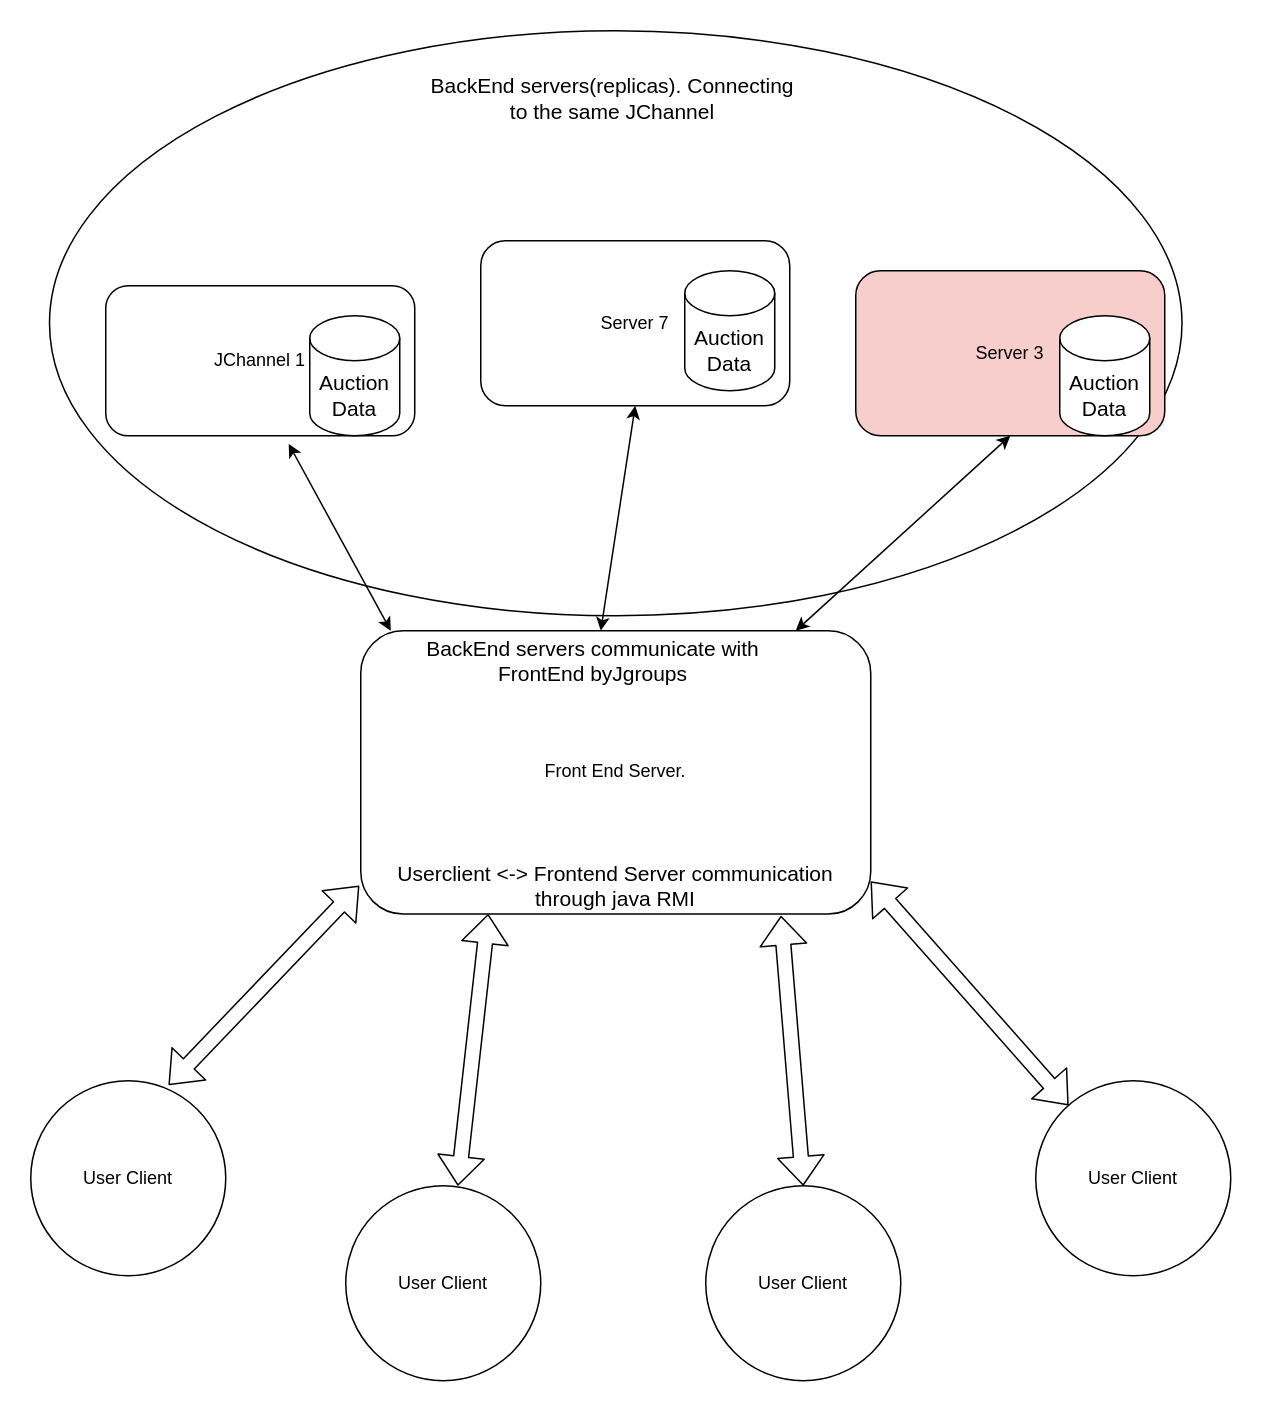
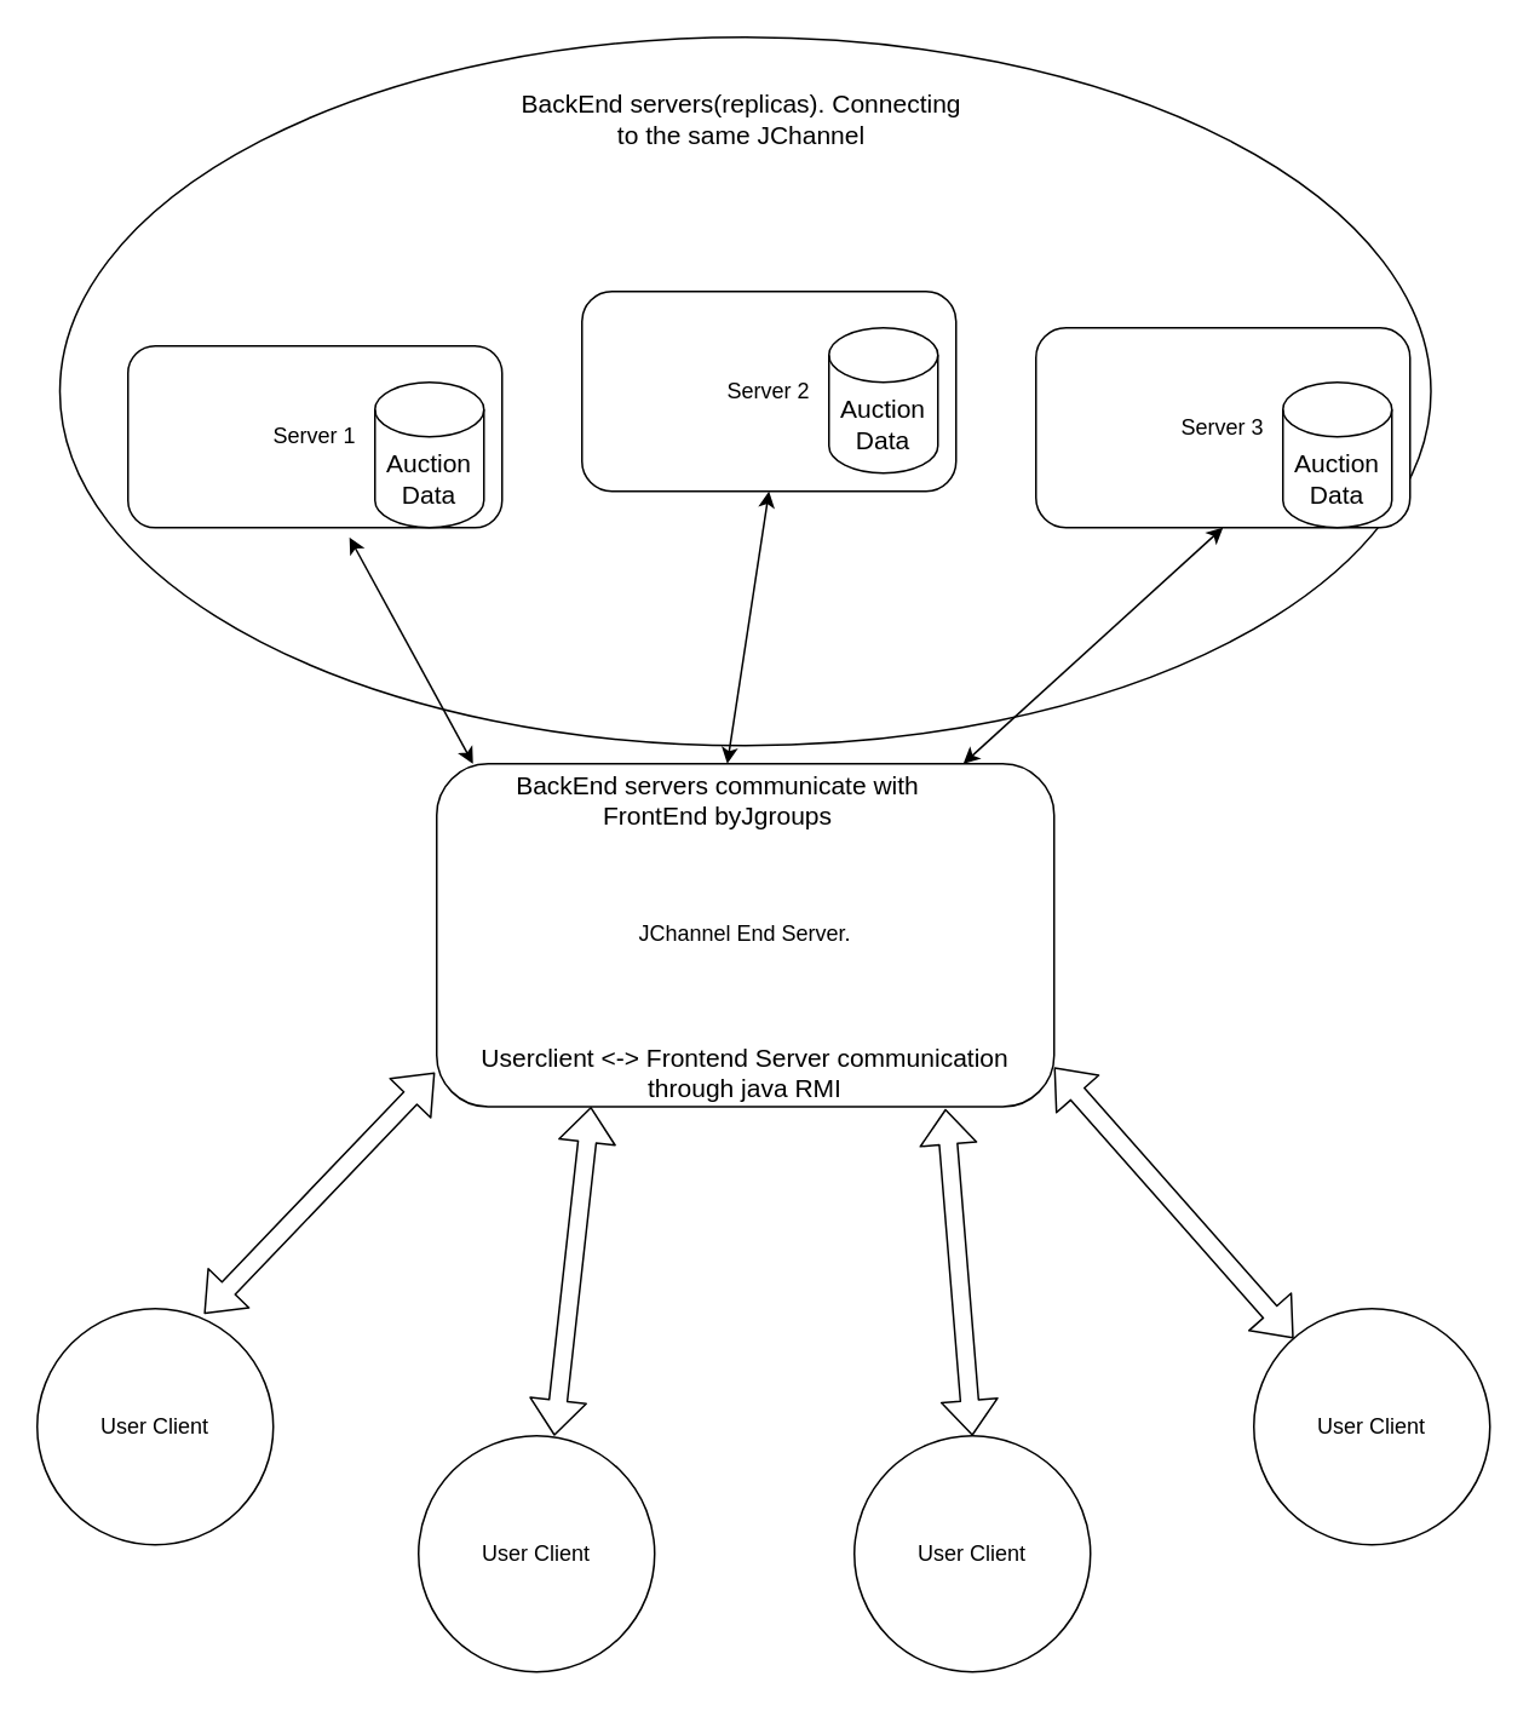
  <mxCell id="0" />
  <mxCell id="1" parent="0" />
  <mxCell id="2" value="" style="ellipse;whiteSpace=wrap;html=1;fontSize=14;" vertex="1" parent="1"><mxGeometry x="32.5" y="20" width="755" height="390" as="geometry" /></mxCell>
- <mxCell id="3" value="JChannel 1" style="rounded=1;whiteSpace=wrap;html=1;" vertex="1" parent="1"><mxGeometry x="70" y="190" width="206" height="100" as="geometry" /></mxCell>
- <mxCell id="4" value="Server 3" style="rounded=1;whiteSpace=wrap;html=1;fillColor=#f8cecc;" vertex="1" parent="1"><mxGeometry x="570" y="180" width="206" height="110" as="geometry" /></mxCell>
- <mxCell id="5" value="Server 7" style="rounded=1;whiteSpace=wrap;html=1;" vertex="1" parent="1"><mxGeometry x="320" y="160" width="206" height="110" as="geometry" /></mxCell>
- <mxCell id="6" value="Front End Server." style="rounded=1;whiteSpace=wrap;html=1;" vertex="1" parent="1"><mxGeometry x="240" y="420" width="340" height="188.89" as="geometry" /></mxCell>
+ <mxCell id="3" value="Server 1" style="rounded=1;whiteSpace=wrap;html=1;" vertex="1" parent="1"><mxGeometry x="70" y="190" width="206" height="100" as="geometry" /></mxCell>
+ <mxCell id="4" value="Server 3" style="rounded=1;whiteSpace=wrap;html=1;" vertex="1" parent="1"><mxGeometry x="570" y="180" width="206" height="110" as="geometry" /></mxCell>
+ <mxCell id="5" value="Server 2" style="rounded=1;whiteSpace=wrap;html=1;" vertex="1" parent="1"><mxGeometry x="320" y="160" width="206" height="110" as="geometry" /></mxCell>
+ <mxCell id="6" value="JChannel End Server." style="rounded=1;whiteSpace=wrap;html=1;" vertex="1" parent="1"><mxGeometry x="240" y="420" width="340" height="188.89" as="geometry" /></mxCell>
  <mxCell id="7" value="User Client" style="ellipse;whiteSpace=wrap;html=1;aspect=fixed;" vertex="1" parent="1"><mxGeometry x="20" y="720" width="130" height="130" as="geometry" /></mxCell>
  <mxCell id="8" value="User Client" style="ellipse;whiteSpace=wrap;html=1;aspect=fixed;" vertex="1" parent="1"><mxGeometry x="230" y="790" width="130" height="130" as="geometry" /></mxCell>
  <mxCell id="9" value="User Client" style="ellipse;whiteSpace=wrap;html=1;aspect=fixed;" vertex="1" parent="1"><mxGeometry x="470" y="790" width="130" height="130" as="geometry" /></mxCell>
  <mxCell id="10" value="User Client" style="ellipse;whiteSpace=wrap;html=1;aspect=fixed;" vertex="1" parent="1"><mxGeometry x="690" y="720" width="130" height="130" as="geometry" /></mxCell>
  <mxCell id="11" value="" style="shape=flexArrow;endArrow=classic;startArrow=classic;html=1;entryX=-0.003;entryY=0.9;entryDx=0;entryDy=0;entryPerimeter=0;exitX=0.707;exitY=0.022;exitDx=0;exitDy=0;exitPerimeter=0;" edge="1" parent="1" source="7" target="6"><mxGeometry width="50" height="50" relative="1" as="geometry"><mxPoint x="120" y="740" as="sourcePoint" /><mxPoint x="170" y="690" as="targetPoint" /></mxGeometry></mxCell>
  <mxCell id="12" value="" style="shape=flexArrow;endArrow=classic;startArrow=classic;html=1;entryX=0.25;entryY=1;entryDx=0;entryDy=0;exitX=0.575;exitY=0;exitDx=0;exitDy=0;exitPerimeter=0;" edge="1" parent="1" source="8" target="6"><mxGeometry width="50" height="50" relative="1" as="geometry"><mxPoint x="300" y="800" as="sourcePoint" /><mxPoint x="418.98" y="650.001" as="targetPoint" /></mxGeometry></mxCell>
  <mxCell id="13" value="" style="shape=flexArrow;endArrow=classic;startArrow=classic;html=1;entryX=0.824;entryY=1.006;entryDx=0;entryDy=0;entryPerimeter=0;exitX=0.5;exitY=0;exitDx=0;exitDy=0;" edge="1" parent="1" source="9" target="6"><mxGeometry width="50" height="50" relative="1" as="geometry"><mxPoint x="530" y="800" as="sourcePoint" /><mxPoint x="648.98" y="650.001" as="targetPoint" /></mxGeometry></mxCell>
  <mxCell id="14" value="" style="shape=flexArrow;endArrow=classic;startArrow=classic;html=1;entryX=1;entryY=0.885;entryDx=0;entryDy=0;entryPerimeter=0;" edge="1" parent="1" source="10" target="6"><mxGeometry width="50" height="50" relative="1" as="geometry"><mxPoint x="550" y="720" as="sourcePoint" /><mxPoint x="677.07" y="587.141" as="targetPoint" /></mxGeometry></mxCell>
  <mxCell id="15" value="" style="endArrow=classic;startArrow=classic;html=1;entryX=0.592;entryY=1.054;entryDx=0;entryDy=0;entryPerimeter=0;" edge="1" parent="1" target="3"><mxGeometry width="50" height="50" relative="1" as="geometry"><mxPoint x="260" y="420" as="sourcePoint" /><mxPoint x="310" y="370" as="targetPoint" /></mxGeometry></mxCell>
  <mxCell id="16" value="" style="endArrow=classic;startArrow=classic;html=1;entryX=0.5;entryY=1;entryDx=0;entryDy=0;" edge="1" parent="1" target="5"><mxGeometry width="50" height="50" relative="1" as="geometry"><mxPoint x="400" y="420" as="sourcePoint" /><mxPoint x="450" y="370" as="targetPoint" /></mxGeometry></mxCell>
  <mxCell id="17" value="" style="endArrow=classic;startArrow=classic;html=1;entryX=0.5;entryY=1;entryDx=0;entryDy=0;" edge="1" parent="1" target="4"><mxGeometry width="50" height="50" relative="1" as="geometry"><mxPoint x="530" y="420" as="sourcePoint" /><mxPoint x="610" y="380" as="targetPoint" /></mxGeometry></mxCell>
  <mxCell id="18" value="Userclient &amp;lt;-&amp;gt; Frontend Server communication through java RMI" style="text;html=1;strokeColor=none;fillColor=none;align=center;verticalAlign=middle;whiteSpace=wrap;rounded=0;fontSize=14;" vertex="1" parent="1"><mxGeometry x="255" y="550" width="310" height="80" as="geometry" /></mxCell>
  <mxCell id="19" value="BackEnd servers communicate with FrontEnd byJgroups" style="text;html=1;strokeColor=none;fillColor=none;align=center;verticalAlign=middle;whiteSpace=wrap;rounded=0;fontSize=14;" vertex="1" parent="1"><mxGeometry x="280" y="430" width="230" height="20" as="geometry" /></mxCell>
  <mxCell id="20" value="BackEnd servers(replicas). Connecting to the same JChannel" style="text;html=1;strokeColor=none;fillColor=none;align=center;verticalAlign=middle;whiteSpace=wrap;rounded=0;fontSize=14;" vertex="1" parent="1"><mxGeometry x="280" y="40" width="256" height="50" as="geometry" /></mxCell>
  <mxCell id="21" value="Auction Data" style="shape=cylinder3;whiteSpace=wrap;html=1;boundedLbl=1;backgroundOutline=1;size=15;fontSize=14;" vertex="1" parent="1"><mxGeometry x="206" y="210" width="60" height="80" as="geometry" /></mxCell>
  <mxCell id="22" value="Auction Data" style="shape=cylinder3;whiteSpace=wrap;html=1;boundedLbl=1;backgroundOutline=1;size=15;fontSize=14;" vertex="1" parent="1"><mxGeometry x="456" y="180" width="60" height="80" as="geometry" /></mxCell>
  <mxCell id="23" value="Auction Data" style="shape=cylinder3;whiteSpace=wrap;html=1;boundedLbl=1;backgroundOutline=1;size=15;fontSize=14;" vertex="1" parent="1"><mxGeometry x="706" y="210" width="60" height="80" as="geometry" /></mxCell>
